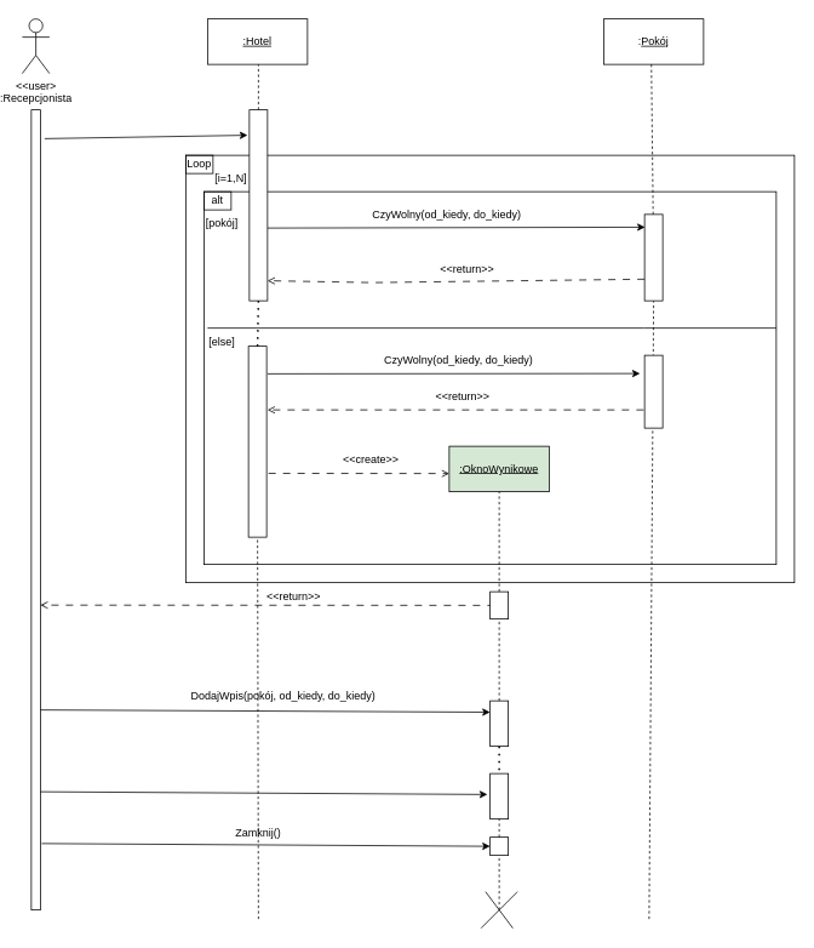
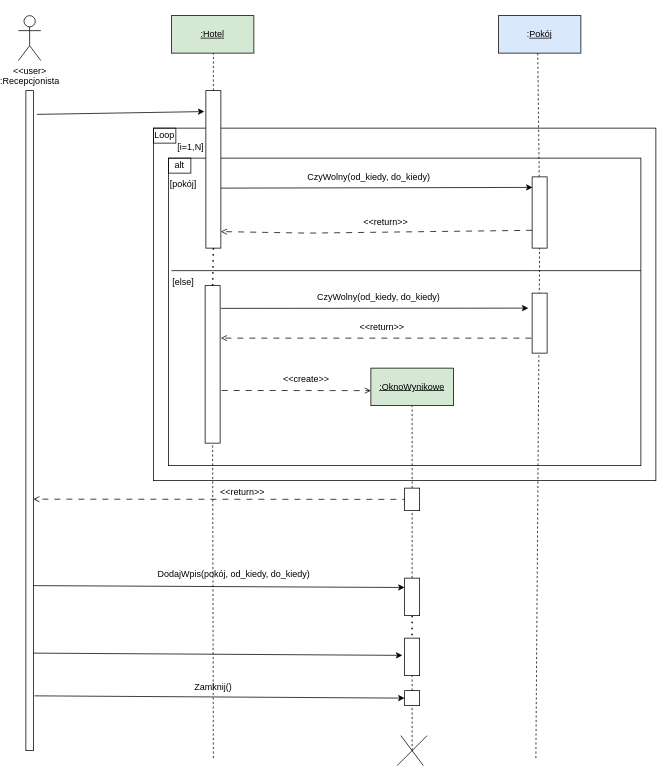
  <mxCell id="0" />
  <mxCell id="1" parent="0" />
  <mxCell id="2" value="" style="rounded=0;whiteSpace=wrap;html=1;fillColor=none;" parent="1" vertex="1"><mxGeometry x="200" y="170" width="670" height="470" as="geometry" /></mxCell>
  <mxCell id="3" value="" style="rounded=0;whiteSpace=wrap;html=1;fillColor=none;" parent="1" vertex="1"><mxGeometry x="220" y="210" width="630" height="410" as="geometry" /></mxCell>
  <mxCell id="4" value="" style="html=1;whiteSpace=wrap;" parent="1" vertex="1"><mxGeometry x="30" y="120" width="10" height="880" as="geometry" /></mxCell>
  <mxCell id="5" value="&amp;lt;&amp;lt;user&amp;gt;&lt;br&gt;:Recepcjonista" style="shape=umlActor;verticalLabelPosition=bottom;verticalAlign=top;html=1;" parent="1" vertex="1"><mxGeometry x="20" y="20" width="30" height="60" as="geometry" /></mxCell>
  <mxCell id="6" value="" style="endArrow=classic;html=1;rounded=0;exitX=1.469;exitY=0.036;exitDx=0;exitDy=0;exitPerimeter=0;entryX=-0.1;entryY=0.133;entryDx=0;entryDy=0;entryPerimeter=0;" parent="1" source="4" target="32" edge="1"><mxGeometry width="50" height="50" relative="1" as="geometry"><mxPoint x="460" y="200" as="sourcePoint" /><mxPoint x="260" y="150" as="targetPoint" /></mxGeometry></mxCell>
- <mxCell id="7" value="&lt;u&gt;:Hotel&lt;/u&gt;" style="html=1;whiteSpace=wrap;" parent="1" vertex="1"><mxGeometry x="224" y="20" width="110" height="50" as="geometry" /></mxCell>
- <mxCell id="8" value=":&lt;u&gt;Pokój&lt;/u&gt;" style="html=1;whiteSpace=wrap;" parent="1" vertex="1"><mxGeometry x="660" y="20" width="110" height="50" as="geometry" /></mxCell>
+ <mxCell id="7" value="&lt;u&gt;:Hotel&lt;/u&gt;" style="html=1;whiteSpace=wrap;fillColor=#d5e8d4;" parent="1" vertex="1"><mxGeometry x="224" y="20" width="110" height="50" as="geometry" /></mxCell>
+ <mxCell id="8" value=":&lt;u&gt;Pokój&lt;/u&gt;" style="html=1;whiteSpace=wrap;fillColor=#dae8fc;" parent="1" vertex="1"><mxGeometry x="660" y="20" width="110" height="50" as="geometry" /></mxCell>
  <mxCell id="9" value="&lt;u&gt;:OknoWynikowe&lt;/u&gt;" style="html=1;whiteSpace=wrap;fillColor=#d5e8d4;" parent="1" vertex="1"><mxGeometry x="490" y="490" width="110" height="50" as="geometry" /></mxCell>
  <mxCell id="10" value="" style="endArrow=none;dashed=1;html=1;rounded=0;entryX=0.5;entryY=1;entryDx=0;entryDy=0;" parent="1" source="32" edge="1"><mxGeometry width="50" height="50" relative="1" as="geometry"><mxPoint x="285" y="880.571" as="sourcePoint" /><mxPoint x="280" y="70" as="targetPoint" /></mxGeometry></mxCell>
  <mxCell id="11" value="Loop" style="rounded=0;whiteSpace=wrap;html=1;fillColor=none;" parent="1" vertex="1"><mxGeometry x="200" y="170" width="30" height="20" as="geometry" /></mxCell>
  <mxCell id="12" value="[i=1,N]" style="text;html=1;align=center;verticalAlign=middle;whiteSpace=wrap;rounded=0;" parent="1" vertex="1"><mxGeometry x="220" y="180" width="60" height="30" as="geometry" /></mxCell>
  <mxCell id="13" value="" style="endArrow=classic;html=1;rounded=0;entryX=0.028;entryY=0.148;entryDx=0;entryDy=0;entryPerimeter=0;" parent="1" target="25" edge="1"><mxGeometry width="50" height="50" relative="1" as="geometry"><mxPoint x="290" y="250" as="sourcePoint" /><mxPoint x="701" y="241" as="targetPoint" /></mxGeometry></mxCell>
  <mxCell id="14" value="" style="endArrow=open;html=1;rounded=0;dashed=1;dashPattern=8 8;endFill=0;exitX=0;exitY=0.75;exitDx=0;exitDy=0;entryX=1;entryY=0.895;entryDx=0;entryDy=0;entryPerimeter=0;" parent="1" source="25" target="32" edge="1"><mxGeometry width="50" height="50" relative="1" as="geometry"><mxPoint x="465.48" y="310" as="sourcePoint" /><mxPoint x="330" y="310" as="targetPoint" /><Array as="points"><mxPoint x="405.48" y="310" /></Array></mxGeometry></mxCell>
  <mxCell id="15" value="" style="endArrow=open;html=1;rounded=0;dashed=1;dashPattern=8 8;endFill=0;" parent="1" edge="1"><mxGeometry width="50" height="50" relative="1" as="geometry"><mxPoint x="720" y="450" as="sourcePoint" /><mxPoint x="290" y="450" as="targetPoint" /></mxGeometry></mxCell>
  <mxCell id="16" value="" style="endArrow=classic;html=1;rounded=0;exitX=1.088;exitY=0.929;exitDx=0;exitDy=0;exitPerimeter=0;" parent="1" edge="1"><mxGeometry width="50" height="50" relative="1" as="geometry"><mxPoint x="290" y="410.34" as="sourcePoint" /><mxPoint x="700" y="410" as="targetPoint" /><Array as="points" /></mxGeometry></mxCell>
  <mxCell id="17" value="alt" style="rounded=0;whiteSpace=wrap;html=1;fillColor=none;" parent="1" vertex="1"><mxGeometry x="220" y="210" width="30" height="20" as="geometry" /></mxCell>
  <mxCell id="18" value="" style="endArrow=none;html=1;rounded=0;exitX=0;exitY=0.5;exitDx=0;exitDy=0;" parent="1" edge="1"><mxGeometry width="50" height="50" relative="1" as="geometry"><mxPoint x="224" y="360" as="sourcePoint" /><mxPoint x="850" y="360" as="targetPoint" /><Array as="points"><mxPoint x="704" y="360" /></Array></mxGeometry></mxCell>
  <mxCell id="19" value="CzyWolny(od_kiedy, do_kiedy)" style="text;html=1;align=center;verticalAlign=middle;whiteSpace=wrap;rounded=0;" parent="1" vertex="1"><mxGeometry x="392.5" y="380" width="215" height="30" as="geometry" /></mxCell>
  <mxCell id="20" value="[pokój]" style="text;html=1;align=center;verticalAlign=middle;whiteSpace=wrap;rounded=0;" parent="1" vertex="1"><mxGeometry x="210" y="230" width="60" height="30" as="geometry" /></mxCell>
  <mxCell id="21" value="[else]" style="text;html=1;align=center;verticalAlign=middle;whiteSpace=wrap;rounded=0;" parent="1" vertex="1"><mxGeometry x="210" y="360" width="60" height="30" as="geometry" /></mxCell>
  <mxCell id="22" value="&amp;lt;&amp;lt;create&amp;gt;&amp;gt;" style="text;html=1;align=center;verticalAlign=middle;whiteSpace=wrap;rounded=0;" parent="1" vertex="1"><mxGeometry x="374" y="490" width="60" height="30" as="geometry" /></mxCell>
  <mxCell id="23" value="" style="endArrow=none;dashed=1;html=1;rounded=0;entryX=0.5;entryY=1;entryDx=0;entryDy=0;" parent="1" source="25" edge="1"><mxGeometry width="50" height="50" relative="1" as="geometry"><mxPoint x="717.5" y="880.571" as="sourcePoint" /><mxPoint x="712.5" y="70" as="targetPoint" /></mxGeometry></mxCell>
  <mxCell id="24" value="" style="endArrow=none;dashed=1;html=1;rounded=0;entryX=0.5;entryY=1;entryDx=0;entryDy=0;" parent="1" target="25" edge="1"><mxGeometry width="50" height="50" relative="1" as="geometry"><mxPoint x="710" y="1010" as="sourcePoint" /><mxPoint x="712.5" y="70" as="targetPoint" /></mxGeometry></mxCell>
  <mxCell id="25" value="" style="rounded=0;whiteSpace=wrap;html=1;" parent="1" vertex="1"><mxGeometry x="705" y="235" width="20" height="95" as="geometry" /></mxCell>
  <mxCell id="26" value="" style="rounded=0;whiteSpace=wrap;html=1;" parent="1" vertex="1"><mxGeometry x="535" y="770" width="20" height="50" as="geometry" /></mxCell>
  <mxCell id="27" value="&amp;lt;&amp;lt;return&amp;gt;&amp;gt;" style="text;html=1;align=center;verticalAlign=middle;whiteSpace=wrap;rounded=0;" parent="1" vertex="1"><mxGeometry x="480" y="280" width="60" height="30" as="geometry" /></mxCell>
  <mxCell id="28" value="" style="endArrow=open;html=1;rounded=0;dashed=1;endFill=0;dashPattern=8 8;exitX=1.053;exitY=0.735;exitDx=0;exitDy=0;exitPerimeter=0;" parent="1" edge="1"><mxGeometry width="50" height="50" relative="1" as="geometry"><mxPoint x="291.06" y="519.8" as="sourcePoint" /><mxPoint x="490" y="520" as="targetPoint" /></mxGeometry></mxCell>
  <mxCell id="29" value="" style="endArrow=none;dashed=1;html=1;rounded=0;entryX=0.5;entryY=1;entryDx=0;entryDy=0;exitX=0.5;exitY=0;exitDx=0;exitDy=0;" parent="1" source="51" target="9" edge="1"><mxGeometry width="50" height="50" relative="1" as="geometry"><mxPoint x="550" y="1070" as="sourcePoint" /><mxPoint x="660" y="260" as="targetPoint" /></mxGeometry></mxCell>
  <mxCell id="30" value="&amp;lt;&amp;lt;return&amp;gt;&amp;gt;" style="text;html=1;align=center;verticalAlign=middle;whiteSpace=wrap;rounded=0;" parent="1" vertex="1"><mxGeometry x="475" y="420" width="60" height="30" as="geometry" /></mxCell>
  <mxCell id="31" value="" style="rounded=0;whiteSpace=wrap;html=1;" parent="1" vertex="1"><mxGeometry x="705" y="390" width="20" height="80" as="geometry" /></mxCell>
  <mxCell id="32" value="" style="rounded=0;whiteSpace=wrap;html=1;" parent="1" vertex="1"><mxGeometry x="270" y="120" width="20" height="210" as="geometry" /></mxCell>
  <mxCell id="33" value="" style="endArrow=classic;html=1;rounded=0;entryX=0;entryY=0.25;entryDx=0;entryDy=0;exitX=1;exitY=0.75;exitDx=0;exitDy=0;" parent="1" source="4" target="26" edge="1"><mxGeometry width="50" height="50" relative="1" as="geometry"><mxPoint x="320" y="783" as="sourcePoint" /><mxPoint x="660" y="700" as="targetPoint" /></mxGeometry></mxCell>
  <mxCell id="34" value="DodajWpis(pokój, od_kiedy, do_kiedy)" style="text;html=1;align=center;verticalAlign=middle;whiteSpace=wrap;rounded=0;" parent="1" vertex="1"><mxGeometry x="190" y="750" width="235" height="30" as="geometry" /></mxCell>
  <mxCell id="35" value="" style="rounded=0;whiteSpace=wrap;html=1;" parent="1" vertex="1"><mxGeometry x="269" y="380" width="20" height="210" as="geometry" /></mxCell>
  <mxCell id="36" value="" style="endArrow=classic;html=1;rounded=0;exitX=1.3;exitY=0.857;exitDx=0;exitDy=0;exitPerimeter=0;entryX=0;entryY=0.25;entryDx=0;entryDy=0;" parent="1" edge="1"><mxGeometry width="50" height="50" relative="1" as="geometry"><mxPoint x="40" y="870" as="sourcePoint" /><mxPoint x="532" y="873" as="targetPoint" /></mxGeometry></mxCell>
  <mxCell id="37" value="" style="endArrow=none;dashed=1;html=1;dashPattern=1 3;strokeWidth=2;rounded=0;exitX=0.5;exitY=1;exitDx=0;exitDy=0;entryX=0.5;entryY=0;entryDx=0;entryDy=0;" parent="1" source="26" target="38" edge="1"><mxGeometry width="50" height="50" relative="1" as="geometry"><mxPoint x="540" y="750" as="sourcePoint" /><mxPoint x="550" y="840" as="targetPoint" /></mxGeometry></mxCell>
  <mxCell id="38" value="" style="rounded=0;whiteSpace=wrap;html=1;" parent="1" vertex="1"><mxGeometry x="535" y="850" width="20" height="50" as="geometry" /></mxCell>
  <mxCell id="39" value="CzyWolny(od_kiedy, do_kiedy)" style="text;html=1;align=center;verticalAlign=middle;whiteSpace=wrap;rounded=0;" parent="1" vertex="1"><mxGeometry x="380" y="220" width="215" height="30" as="geometry" /></mxCell>
  <mxCell id="40" value="" style="endArrow=none;dashed=1;html=1;dashPattern=1 3;strokeWidth=2;rounded=0;entryX=0.5;entryY=1;entryDx=0;entryDy=0;exitX=0.5;exitY=0;exitDx=0;exitDy=0;" parent="1" source="35" target="32" edge="1"><mxGeometry width="50" height="50" relative="1" as="geometry"><mxPoint x="470" y="510" as="sourcePoint" /><mxPoint x="520" y="460" as="targetPoint" /></mxGeometry></mxCell>
  <mxCell id="41" value="" style="rounded=0;whiteSpace=wrap;html=1;" parent="1" vertex="1"><mxGeometry x="535" y="920" width="20" height="20" as="geometry" /></mxCell>
  <mxCell id="42" value="" style="endArrow=none;dashed=1;html=1;rounded=0;entryX=0.5;entryY=1;entryDx=0;entryDy=0;exitX=0.5;exitY=0;exitDx=0;exitDy=0;" parent="1" source="41" target="38" edge="1"><mxGeometry width="50" height="50" relative="1" as="geometry"><mxPoint x="500" y="840" as="sourcePoint" /><mxPoint x="550" y="790" as="targetPoint" /></mxGeometry></mxCell>
  <mxCell id="43" value="" style="endArrow=classic;html=1;rounded=0;exitX=1.141;exitY=0.917;exitDx=0;exitDy=0;exitPerimeter=0;entryX=0;entryY=0.5;entryDx=0;entryDy=0;" parent="1" source="4" target="41" edge="1"><mxGeometry width="50" height="50" relative="1" as="geometry"><mxPoint x="300" y="870" as="sourcePoint" /><mxPoint x="350" y="820" as="targetPoint" /></mxGeometry></mxCell>
  <mxCell id="44" value="Zamknij()" style="text;html=1;align=center;verticalAlign=middle;whiteSpace=wrap;rounded=0;" parent="1" vertex="1"><mxGeometry x="250" y="900" width="60" height="30" as="geometry" /></mxCell>
  <mxCell id="45" value="" style="endArrow=none;dashed=1;html=1;rounded=0;entryX=0.5;entryY=1;entryDx=0;entryDy=0;" parent="1" target="41" edge="1"><mxGeometry width="50" height="50" relative="1" as="geometry"><mxPoint x="545" y="1000" as="sourcePoint" /><mxPoint x="350" y="820" as="targetPoint" /></mxGeometry></mxCell>
  <mxCell id="46" value="" style="endArrow=none;html=1;rounded=0;" parent="1" edge="1"><mxGeometry width="50" height="50" relative="1" as="geometry"><mxPoint x="525" y="1020" as="sourcePoint" /><mxPoint x="565" y="980" as="targetPoint" /></mxGeometry></mxCell>
  <mxCell id="47" value="" style="endArrow=none;html=1;rounded=0;" parent="1" edge="1"><mxGeometry width="50" height="50" relative="1" as="geometry"><mxPoint x="530" y="980" as="sourcePoint" /><mxPoint x="560" y="1020" as="targetPoint" /></mxGeometry></mxCell>
  <mxCell id="48" value="" style="endArrow=none;dashed=1;html=1;rounded=0;entryX=0.5;entryY=1;entryDx=0;entryDy=0;" parent="1" target="35" edge="1"><mxGeometry width="50" height="50" relative="1" as="geometry"><mxPoint x="280" y="1010" as="sourcePoint" /><mxPoint x="480" y="650" as="targetPoint" /></mxGeometry></mxCell>
  <mxCell id="49" value="" style="endArrow=open;html=1;rounded=0;entryX=1;entryY=0.619;entryDx=0;entryDy=0;entryPerimeter=0;dashed=1;dashPattern=8 8;endFill=0;" edge="1" parent="1" target="4"><mxGeometry width="50" height="50" relative="1" as="geometry"><mxPoint x="540" y="665" as="sourcePoint" /><mxPoint x="500" y="610" as="targetPoint" /></mxGeometry></mxCell>
  <mxCell id="50" value="" style="endArrow=none;dashed=1;html=1;rounded=0;entryX=0.5;entryY=1;entryDx=0;entryDy=0;exitX=0.5;exitY=0;exitDx=0;exitDy=0;" edge="1" parent="1" source="26" target="51"><mxGeometry width="50" height="50" relative="1" as="geometry"><mxPoint x="545" y="770" as="sourcePoint" /><mxPoint x="545" y="540" as="targetPoint" /></mxGeometry></mxCell>
  <mxCell id="51" value="" style="rounded=0;whiteSpace=wrap;html=1;" vertex="1" parent="1"><mxGeometry x="535" y="650" width="20" height="30" as="geometry" /></mxCell>
  <mxCell id="52" value="&amp;lt;&amp;lt;return&amp;gt;&amp;gt;" style="text;html=1;align=center;verticalAlign=middle;whiteSpace=wrap;rounded=0;" vertex="1" parent="1"><mxGeometry x="289" y="640" width="60" height="30" as="geometry" /></mxCell>
